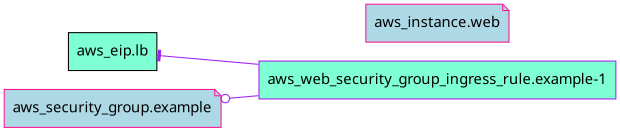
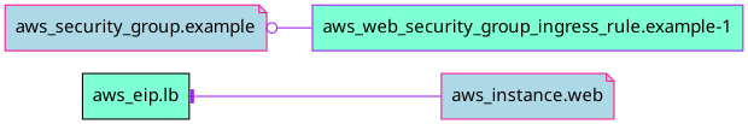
  digraph {
    rankdir=RL
    node [color=deeppink fillcolor=aquamarine fontname="sans-serif" shape=box style=filled]
    edge [color=purple]
    n1 [color=black label="aws_eip.lb"]
    n2 [fillcolor=lightblue label="aws_instance.web" shape=note]
    n3 [fillcolor=lightblue label="aws_security_group.example" shape=note]
    n4 [color=purple label="aws_web_security_group_ingress_rule.example-1"]
-   n4 -> n1 [arrowhead=tee]
+   n2 -> n1 [arrowhead=tee]
    n4 -> n3 [arrowhead=odot]
  }
